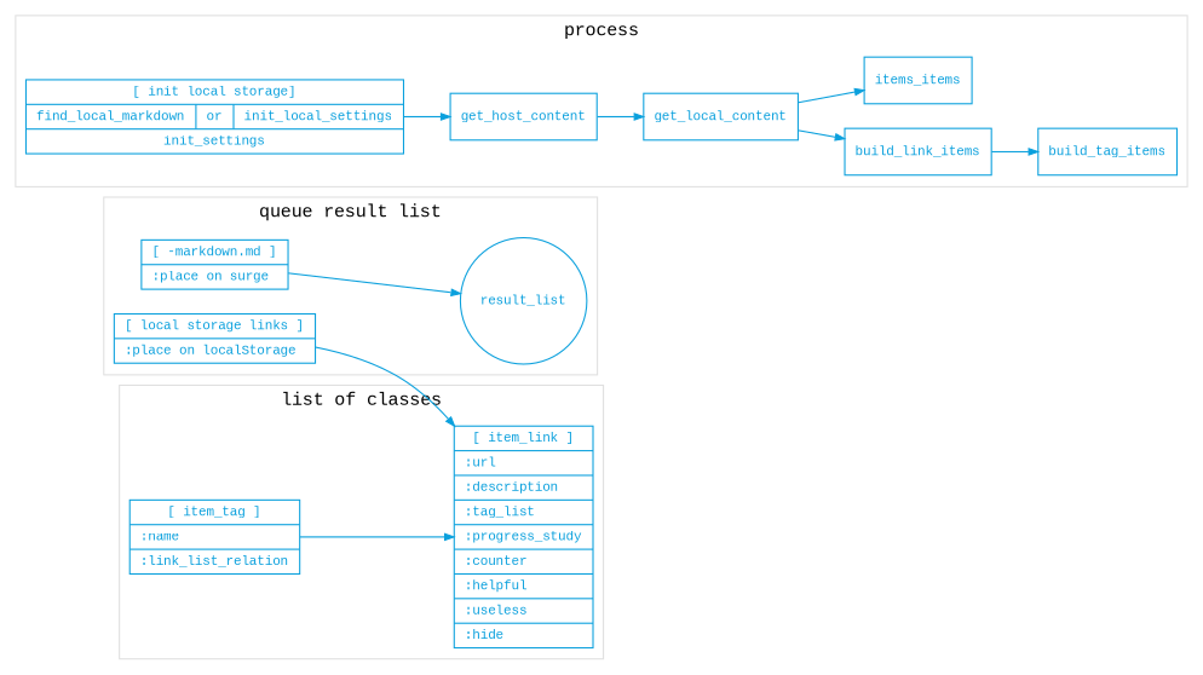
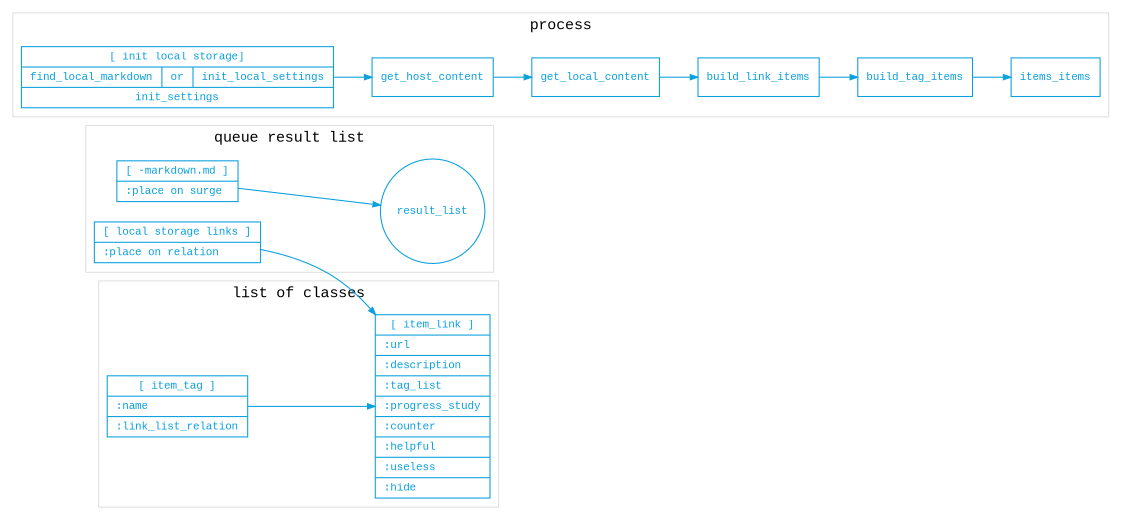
  digraph {
    bgcolor="#ffffff"
    compound=true
    fontname="Liberation Mono"
    rankdir=LR
    splines=true
    node [color="#0AA0DD" fontcolor="#0AA0DD" fontname="Liberation Mono" fontsize=10 shape=record]
    edge [arrowsize=.7 color="#0AA0DD" fontcolor="#0AA0DD" fontname="Liberation Mono" fontsize=6 shape=insulator]
    n1 [label="[ -markdown.md ] | :place on surge\l"]
    result_list [shape=circle]
-   n3 [label="[ local storage links ] | :place on localStorage\l"]
+   n3 [label="[ local storage links ] | :place on relation\l"]
    n4 [label="[ item_link ] | :url\l | :description\l | :tag_list\l | :progress_study\l | :counter\l | :helpful\l | :useless\l | :hide\l"]
    n5 [label="[ item_tag ] | :name\l | :link_list_relation\l"]
    n6 [label="[ init local storage] | { find_local_markdown | or | init_local_settings } | init_settings"]
    get_host_content
    get_local_content
    build_link_items
    build_tag_items
    n11 [label=items_items]
    subgraph cluster_1 {
      color="#e0e0e0"
      label="queue result list"
      n1
      result_list
      n3
    }
    subgraph cluster_2 {
      color="#e0e0e0"
      label="list of classes"
      n4
      n5
    }
    subgraph cluster_3 {
      color="#e0e0e0"
      label=process
      n6
      get_host_content
      get_local_content
      build_link_items
      build_tag_items
      n11
    }
    n1 -> result_list
    n3 -> n4
    n5 -> n4
    n6 -> get_host_content
    get_host_content -> get_local_content
    get_local_content -> build_link_items
    build_link_items -> build_tag_items
-   get_local_content -> n11
+   build_tag_items -> n11
  }
